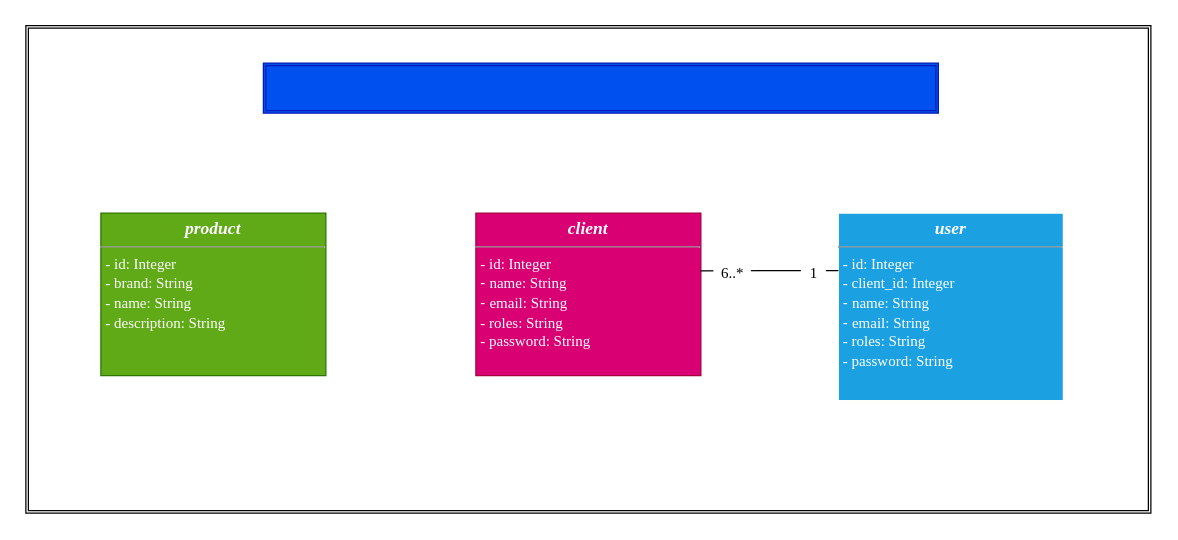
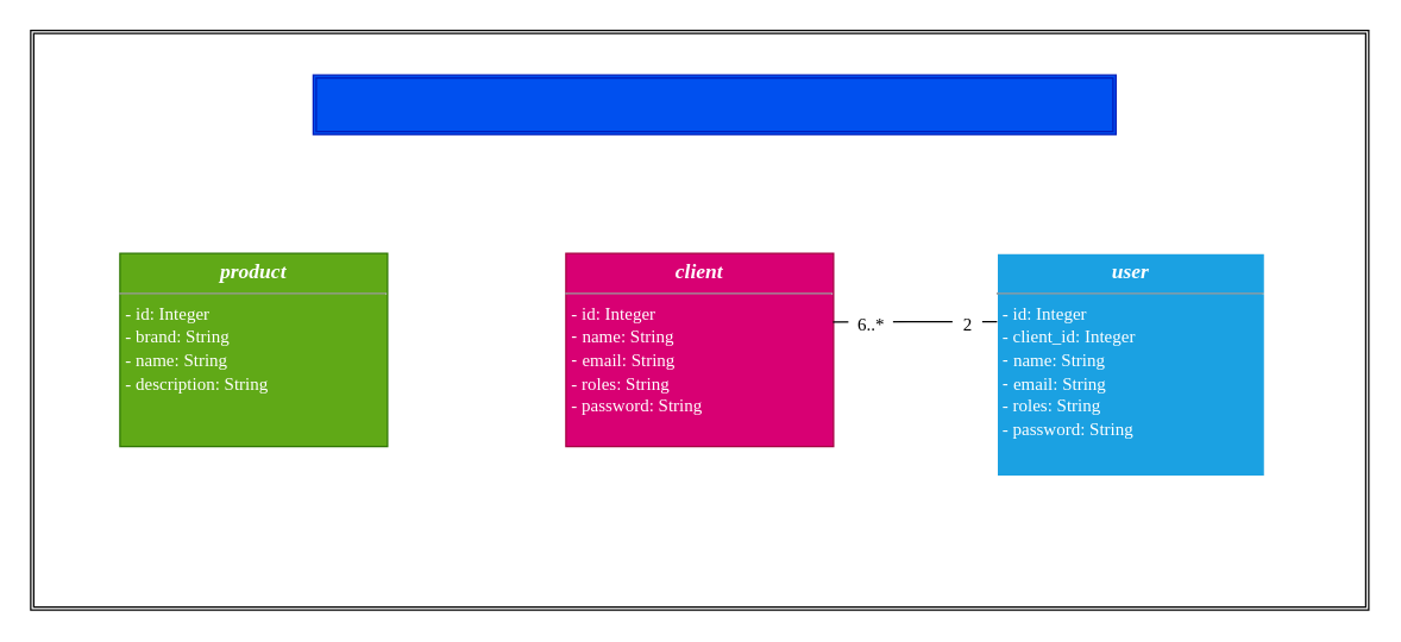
  <mxCell id="0" />
  <mxCell id="1" parent="0" />
  <mxCell id="2" value="" style="shape=ext;double=1;rounded=0;whiteSpace=wrap;html=1;strokeWidth=1;fontFamily=Verdana;fontSize=15;movable=1;resizable=1;rotatable=1;deletable=1;editable=1;connectable=1;" parent="1" vertex="1"><mxGeometry x="20" y="20" width="900" height="390" as="geometry" /></mxCell>
  <mxCell id="3" value="&lt;h3 style=&quot;margin:0px;margin-top:4px;text-align:center;&quot;&gt;&lt;font face=&quot;Verdana&quot;&gt;&lt;i&gt;product&lt;/i&gt;&lt;/font&gt;&lt;/h3&gt;&lt;hr size=&quot;1&quot;&gt;&lt;p style=&quot;margin: 0px 0px 0px 4px; line-height: 130%;&quot;&gt;&lt;span style=&quot;font-family: Verdana;&quot;&gt;&lt;i&gt;-&amp;nbsp;&lt;/i&gt;id: Integer&lt;/span&gt;&lt;br style=&quot;border-color: var(--border-color); font-family: Verdana;&quot;&gt;&lt;span style=&quot;font-family: Verdana;&quot;&gt;- brand: String&lt;/span&gt;&lt;br style=&quot;border-color: var(--border-color); font-family: Verdana;&quot;&gt;&lt;span style=&quot;font-family: Verdana;&quot;&gt;- name: String&lt;/span&gt;&lt;/p&gt;&lt;p style=&quot;margin: 0px 0px 0px 4px; line-height: 130%;&quot;&gt;&lt;span style=&quot;font-family: Verdana; background-color: initial;&quot;&gt;- description: String&lt;/span&gt;&lt;br style=&quot;border-color: var(--border-color); font-family: Verdana;&quot;&gt;&lt;/p&gt;" style="verticalAlign=top;align=left;overflow=fill;fontSize=12;fontFamily=Helvetica;html=1;fillColor=#60a917;strokeColor=#2D7600;fontColor=#ffffff;" parent="1" vertex="1"><mxGeometry x="80" y="170" width="180" height="130" as="geometry" /></mxCell>
  <mxCell id="4" value="&lt;h3 style=&quot;margin:0px;margin-top:4px;text-align:center;&quot;&gt;&lt;font face=&quot;Verdana&quot;&gt;&lt;i&gt;user&lt;/i&gt;&lt;/font&gt;&lt;/h3&gt;&lt;hr size=&quot;1&quot;&gt;&lt;p style=&quot;border-color: var(--border-color); margin: 0px 0px 0px 4px; line-height: 15.6px;&quot;&gt;&lt;span style=&quot;border-color: var(--border-color); font-family: Verdana;&quot;&gt;- id: Integer&lt;/span&gt;&lt;/p&gt;&lt;p style=&quot;border-color: var(--border-color); margin: 0px 0px 0px 4px; line-height: 15.6px;&quot;&gt;&lt;span style=&quot;border-color: var(--border-color); font-family: Verdana;&quot;&gt;- client_id: Integer&lt;br&gt;&lt;/span&gt;&lt;/p&gt;&lt;p style=&quot;border-color: var(--border-color); margin: 0px 0px 0px 4px; line-height: 15.6px;&quot;&gt;&lt;span style=&quot;border-color: var(--border-color); font-family: Verdana;&quot;&gt;&lt;/span&gt;&lt;/p&gt;&lt;p style=&quot;border-color: var(--border-color); margin: 0px 0px 0px 4px; line-height: 15.6px;&quot;&gt;-&amp;nbsp;&lt;font style=&quot;border-color: var(--border-color);&quot; face=&quot;Verdana&quot;&gt;name&lt;/font&gt;&lt;span style=&quot;border-color: var(--border-color); font-family: Verdana;&quot;&gt;:&amp;nbsp;&lt;/span&gt;&lt;span style=&quot;border-color: var(--border-color); font-family: Verdana;&quot;&gt;String&lt;/span&gt;&lt;/p&gt;&lt;p style=&quot;border-color: var(--border-color); margin: 0px 0px 0px 4px; line-height: 15.6px;&quot;&gt;-&amp;nbsp;&lt;font style=&quot;border-color: var(--border-color);&quot; face=&quot;Verdana&quot;&gt;email&lt;/font&gt;&lt;span style=&quot;border-color: var(--border-color); font-family: Verdana;&quot;&gt;:&amp;nbsp;&lt;/span&gt;&lt;span style=&quot;border-color: var(--border-color); font-family: Verdana;&quot;&gt;String&lt;/span&gt;&lt;/p&gt;&lt;p style=&quot;border-color: var(--border-color); margin: 0px 0px 0px 4px; line-height: 15.6px;&quot;&gt;&lt;span style=&quot;border-color: var(--border-color); font-family: Verdana;&quot;&gt;- roles: String&lt;/span&gt;&lt;/p&gt;&lt;p style=&quot;border-color: var(--border-color); margin: 0px 0px 0px 4px; line-height: 15.6px;&quot;&gt;&lt;span style=&quot;border-color: var(--border-color); font-family: Verdana; background-color: initial;&quot;&gt;-&amp;nbsp;&lt;/span&gt;&lt;span style=&quot;border-color: var(--border-color); font-family: Verdana;&quot;&gt;password&lt;/span&gt;&lt;span style=&quot;border-color: var(--border-color); font-family: Verdana; background-color: initial;&quot;&gt;: String&lt;/span&gt;&lt;/p&gt;&lt;p style=&quot;margin:0px;margin-left:4px;&quot;&gt;&lt;br&gt;&lt;/p&gt;" style="verticalAlign=top;align=left;overflow=fill;fontSize=12;fontFamily=Helvetica;html=1;fillColor=#1ba1e2;strokeColor=#FFFDFC;fontColor=#ffffff;imageAspect=1;resizable=1;" parent="1" vertex="1"><mxGeometry x="670" y="170" width="180" height="150" as="geometry" /></mxCell>
  <mxCell id="5" value="&lt;h3 style=&quot;margin:0px;margin-top:4px;text-align:center;&quot;&gt;&lt;span style=&quot;font-family: Verdana; font-size: 14.04px; font-style: italic;&quot;&gt;client&lt;/span&gt;&lt;/h3&gt;&lt;hr size=&quot;1&quot;&gt;&lt;p style=&quot;margin: 0px 0px 0px 4px; line-height: 130%;&quot;&gt;&lt;span style=&quot;border-color: var(--border-color); font-family: Verdana;&quot;&gt;- id: Integer&lt;/span&gt;&lt;/p&gt;&lt;p style=&quot;margin: 0px 0px 0px 4px; line-height: 130%;&quot;&gt;&lt;span style=&quot;border-color: var(--border-color); font-family: Verdana;&quot;&gt;&lt;/span&gt;&lt;/p&gt;&lt;p style=&quot;border-color: var(--border-color); margin: 0px 0px 0px 4px; line-height: 15.6px;&quot;&gt;-&amp;nbsp;&lt;font style=&quot;border-color: var(--border-color);&quot; face=&quot;Verdana&quot;&gt;name&lt;/font&gt;&lt;span style=&quot;border-color: var(--border-color); font-family: Verdana;&quot;&gt;:&amp;nbsp;&lt;/span&gt;&lt;span style=&quot;border-color: var(--border-color); font-family: Verdana;&quot;&gt;String&lt;/span&gt;&lt;/p&gt;&lt;p style=&quot;margin: 0px 0px 0px 4px; line-height: 130%;&quot;&gt;-&amp;nbsp;&lt;font face=&quot;Verdana&quot;&gt;email&lt;/font&gt;&lt;span style=&quot;font-family: Verdana;&quot;&gt;:&amp;nbsp;&lt;/span&gt;&lt;span style=&quot;font-family: Verdana;&quot;&gt;String&lt;/span&gt;&lt;/p&gt;&lt;p style=&quot;margin: 0px 0px 0px 4px; line-height: 130%;&quot;&gt;&lt;span style=&quot;border-color: var(--border-color); font-family: Verdana;&quot;&gt;- roles: String&lt;/span&gt;&lt;/p&gt;&lt;p style=&quot;margin: 0px 0px 0px 4px; line-height: 130%;&quot;&gt;&lt;span style=&quot;font-family: Verdana; background-color: initial;&quot;&gt;-&amp;nbsp;&lt;/span&gt;&lt;span style=&quot;font-family: Verdana;&quot;&gt;password&lt;/span&gt;&lt;span style=&quot;font-family: Verdana; background-color: initial;&quot;&gt;: String&lt;/span&gt;&lt;/p&gt;&lt;p style=&quot;margin: 0px 0px 0px 4px; line-height: 130%;&quot;&gt;&lt;br&gt;&lt;/p&gt;" style="verticalAlign=top;align=left;overflow=fill;fontSize=12;fontFamily=Helvetica;html=1;fillColor=#d80073;strokeColor=#A50040;fontColor=#ffffff;" parent="1" vertex="1"><mxGeometry x="380" y="170" width="180" height="130" as="geometry" /></mxCell>
  <mxCell id="6" value="" style="shape=ext;double=1;rounded=0;whiteSpace=wrap;html=1;strokeWidth=1;fontFamily=Verdana;fontSize=15;fillColor=#0050ef;fontColor=#ffffff;strokeColor=#001DBC;" parent="1" vertex="1"><mxGeometry x="210" y="50" width="540" height="40" as="geometry" /></mxCell>
  <mxCell id="7" value="" style="endArrow=none;html=1;rounded=0;exitX=0.998;exitY=0.355;exitDx=0;exitDy=0;exitPerimeter=0;" parent="1" source="5" edge="1"><mxGeometry width="50" height="50" relative="1" as="geometry"><mxPoint x="570" y="216" as="sourcePoint" /><mxPoint x="670" y="216" as="targetPoint" /></mxGeometry></mxCell>
- <mxCell id="8" value="&lt;p style=&quot;line-height: 0%;&quot;&gt;&lt;font style=&quot;font-weight: normal; font-size: 12px;&quot;&gt;1&lt;/font&gt;&lt;/p&gt;" style="text;strokeColor=none;fillColor=default;html=1;fontSize=24;fontStyle=1;verticalAlign=middle;align=center;fontFamily=Verdana;spacing=0;horizontal=1;" parent="1" vertex="1"><mxGeometry x="640" y="203.5" width="20" height="23" as="geometry" /></mxCell>
+ <mxCell id="8" value="&lt;p style=&quot;line-height: 0%;&quot;&gt;&lt;font style=&quot;font-weight: normal; font-size: 12px;&quot;&gt;2&lt;/font&gt;&lt;/p&gt;" style="text;strokeColor=none;fillColor=default;html=1;fontSize=24;fontStyle=1;verticalAlign=middle;align=center;fontFamily=Verdana;spacing=0;horizontal=1;" parent="1" vertex="1"><mxGeometry x="640" y="203.5" width="20" height="23" as="geometry" /></mxCell>
  <mxCell id="9" value="&lt;p style=&quot;line-height: 0%;&quot;&gt;&lt;font style=&quot;font-weight: normal; font-size: 12px;&quot;&gt;6..*&lt;/font&gt;&lt;/p&gt;" style="text;strokeColor=none;fillColor=default;html=1;fontSize=24;fontStyle=1;verticalAlign=middle;align=center;fontFamily=Verdana;spacing=0;horizontal=1;" parent="1" vertex="1"><mxGeometry x="570" y="203.5" width="30" height="23" as="geometry" /></mxCell>
